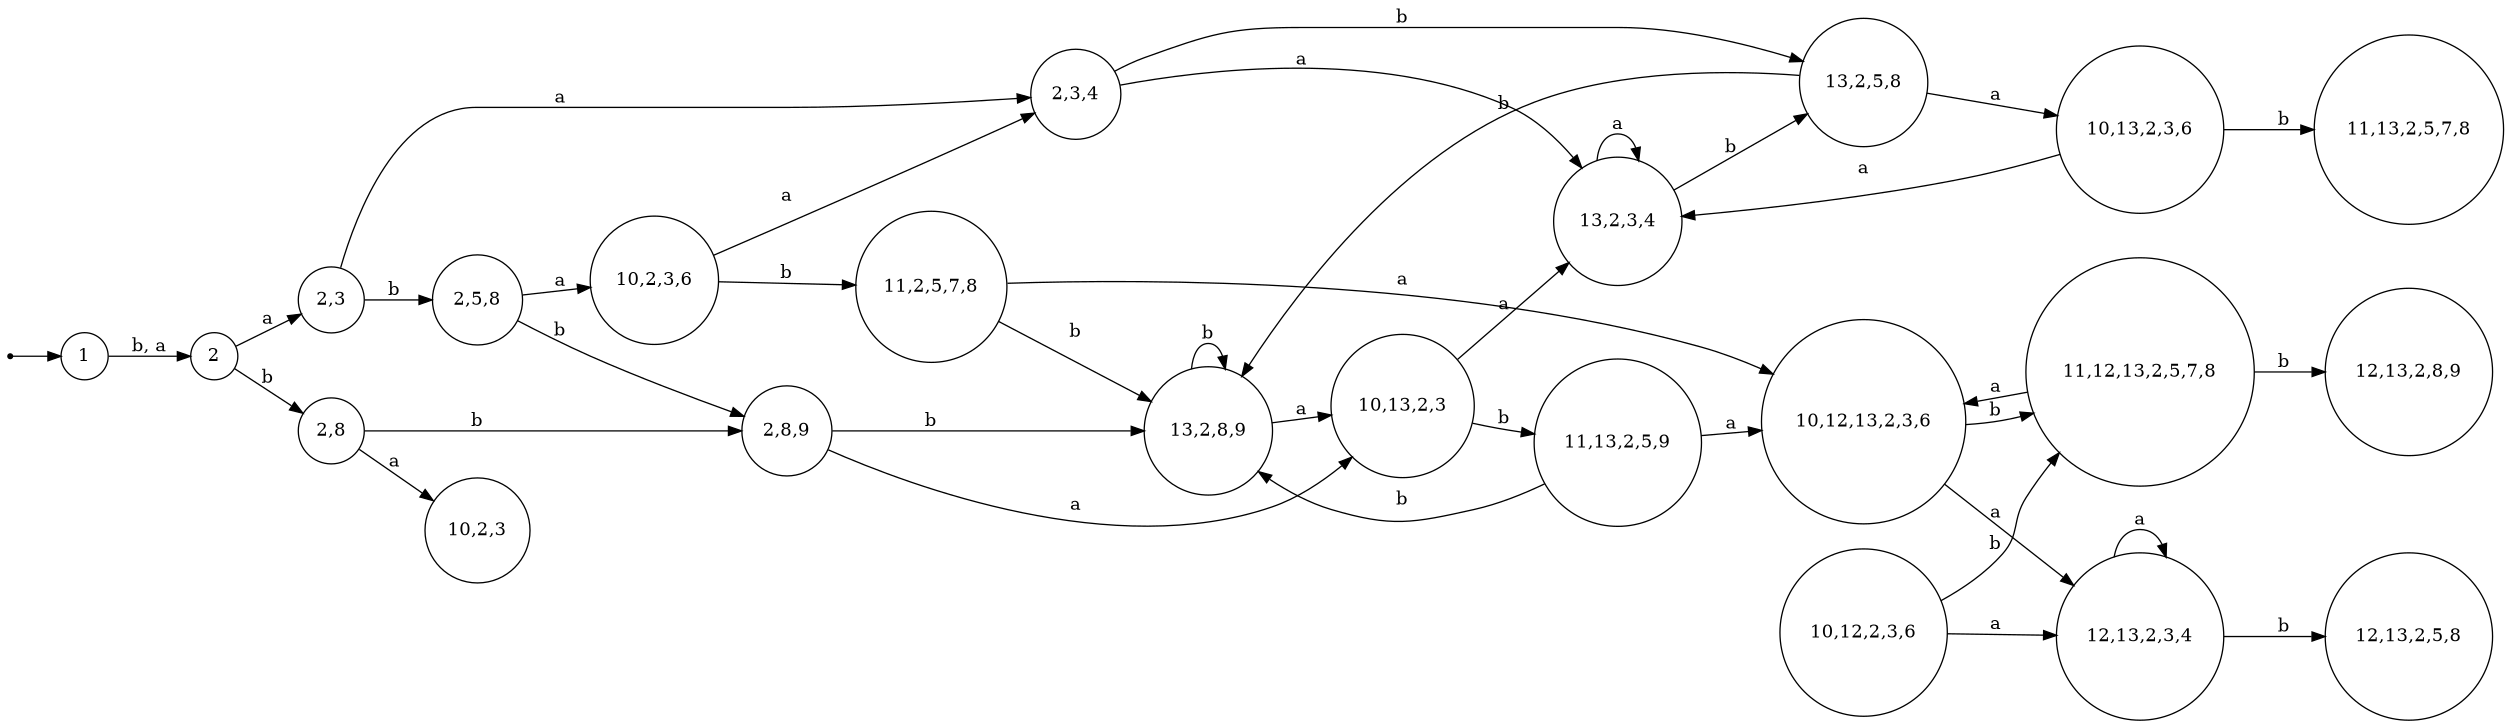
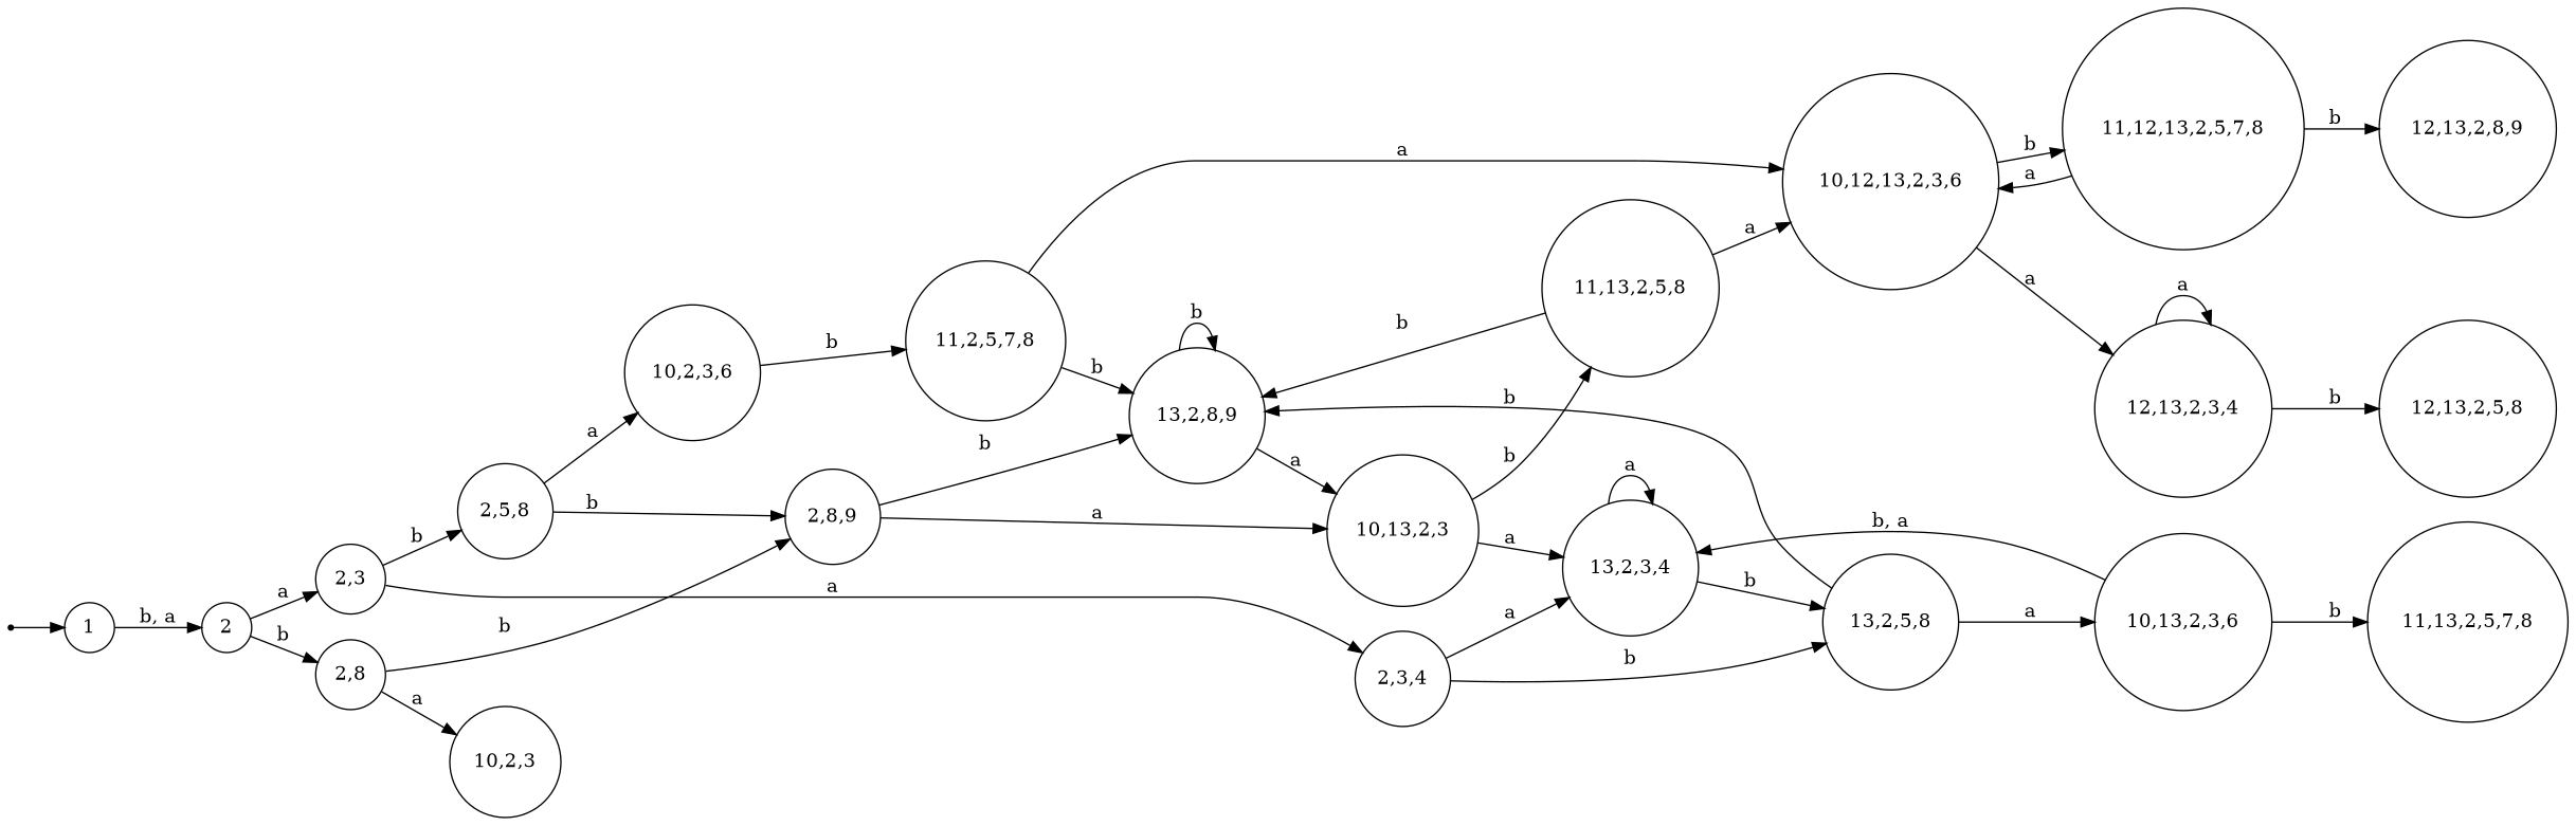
  digraph {
    rankdir=LR
    node [shape=circle]
    0 [shape=point]
    1
    2
    "2,8"
    "2,3"
    "2,8,9"
    "10,2,3"
    "2,5,8"
    "2,3,4"
    "13,2,8,9"
    "10,13,2,3"
    "10,2,3,6"
    "13,2,5,8"
    "13,2,3,4"
-   "11,13,2,5,8" [label="11,13,2,5,9"]
+   "11,13,2,5,8"
    "11,2,5,7,8"
    "10,13,2,3,6"
    "10,12,13,2,3,6"
-   "10,12,2,3,6"
    "11,12,13,2,5,7,8"
    "12,13,2,3,4"
    "11,13,2,5,7,8"
    "12,13,2,8,9"
    "12,13,2,5,8"
    0 -> 1
    1 -> 2 [label="b, a"]
    2 -> "2,8" [label=b]
    2 -> "2,3" [label=a]
    "2,8" -> "2,8,9" [label=b]
    "2,8" -> "10,2,3" [label=a]
    "2,3" -> "2,5,8" [label=b]
    "2,3" -> "2,3,4" [label=a]
    "2,8,9" -> "13,2,8,9" [label=b]
    "2,8,9" -> "10,13,2,3" [label=a]
    "2,5,8" -> "2,8,9" [label=b]
    "2,5,8" -> "10,2,3,6" [label=a]
    "2,3,4" -> "13,2,5,8" [label=b]
    "2,3,4" -> "13,2,3,4" [label=a]
    "13,2,8,9" -> "13,2,8,9" [label=b]
    "13,2,8,9" -> "10,13,2,3" [label=a]
    "10,13,2,3" -> "13,2,3,4" [label=a]
    "10,13,2,3" -> "11,13,2,5,8" [label=b]
-   "10,2,3,6" -> "2,3,4" [label=a]
    "10,2,3,6" -> "11,2,5,7,8" [label=b]
    "13,2,5,8" -> "13,2,8,9" [label=b]
    "13,2,5,8" -> "10,13,2,3,6" [label=a]
    "13,2,3,4" -> "13,2,5,8" [label=b]
    "13,2,3,4" -> "13,2,3,4" [label=a]
    "11,13,2,5,8" -> "13,2,8,9" [label=b]
    "11,13,2,5,8" -> "10,12,13,2,3,6" [label=a]
    "11,2,5,7,8" -> "13,2,8,9" [label=b]
    "11,2,5,7,8" -> "10,12,13,2,3,6" [label=a]
-   "10,13,2,3,6" -> "13,2,3,4" [label=a]
+   "10,13,2,3,6" -> "13,2,3,4" [label="b, a"]
    "10,13,2,3,6" -> "11,13,2,5,7,8" [label=b]
    "10,12,13,2,3,6" -> "11,12,13,2,5,7,8" [label=b]
    "10,12,13,2,3,6" -> "12,13,2,3,4" [label=a]
-   "10,12,2,3,6" -> "11,12,13,2,5,7,8" [label=b]
-   "10,12,2,3,6" -> "12,13,2,3,4" [label=a]
    "11,12,13,2,5,7,8" -> "10,12,13,2,3,6" [label=a]
    "11,12,13,2,5,7,8" -> "12,13,2,8,9" [label=b]
    "12,13,2,3,4" -> "12,13,2,3,4" [label=a]
    "12,13,2,3,4" -> "12,13,2,5,8" [label=b]
  }
